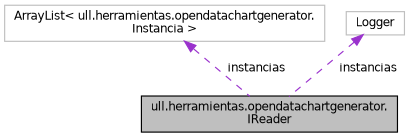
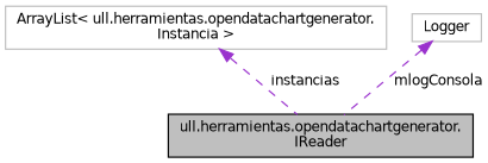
  digraph {
    node [color=grey75 fillcolor=white fontname=Helvetica fontsize=10 shape=record style=filled]
    edge [color=darkorchid3 dir=back fontname=Helvetica fontsize=10 labelfontname=Helvetica labelfontsize=10 style=dashed]
    n1 [color=black fillcolor=grey75 fontcolor=black height=0.2 label="ull.herramientas.opendatachartgenerator.\lIReader" width=0.4]
    n2 [height=0.2 label="ArrayList\< ull.herramientas.opendatachartgenerator.\lInstancia \>" width=0.4]
    n3 [height=0.2 label=Logger width=0.4]
    n2 -> n1 [label=" instancias"]
-   n3 -> n1 [label=" instancias"]
+   n3 -> n1 [label=" mlogConsola"]
  }
